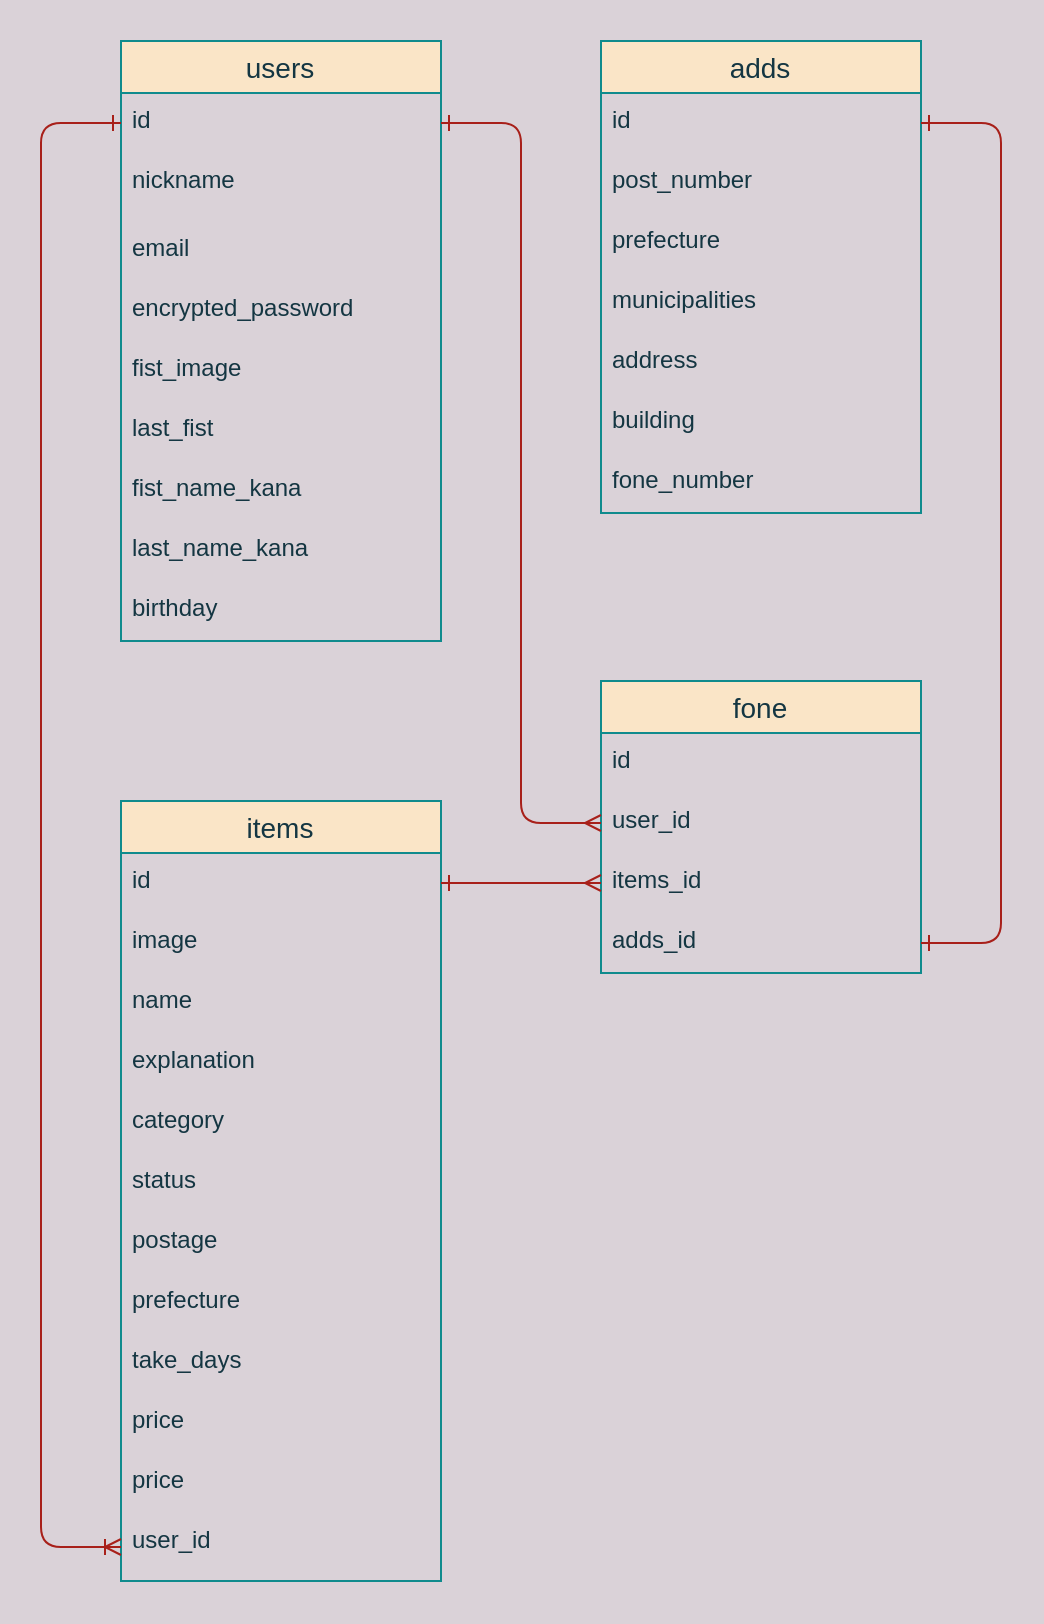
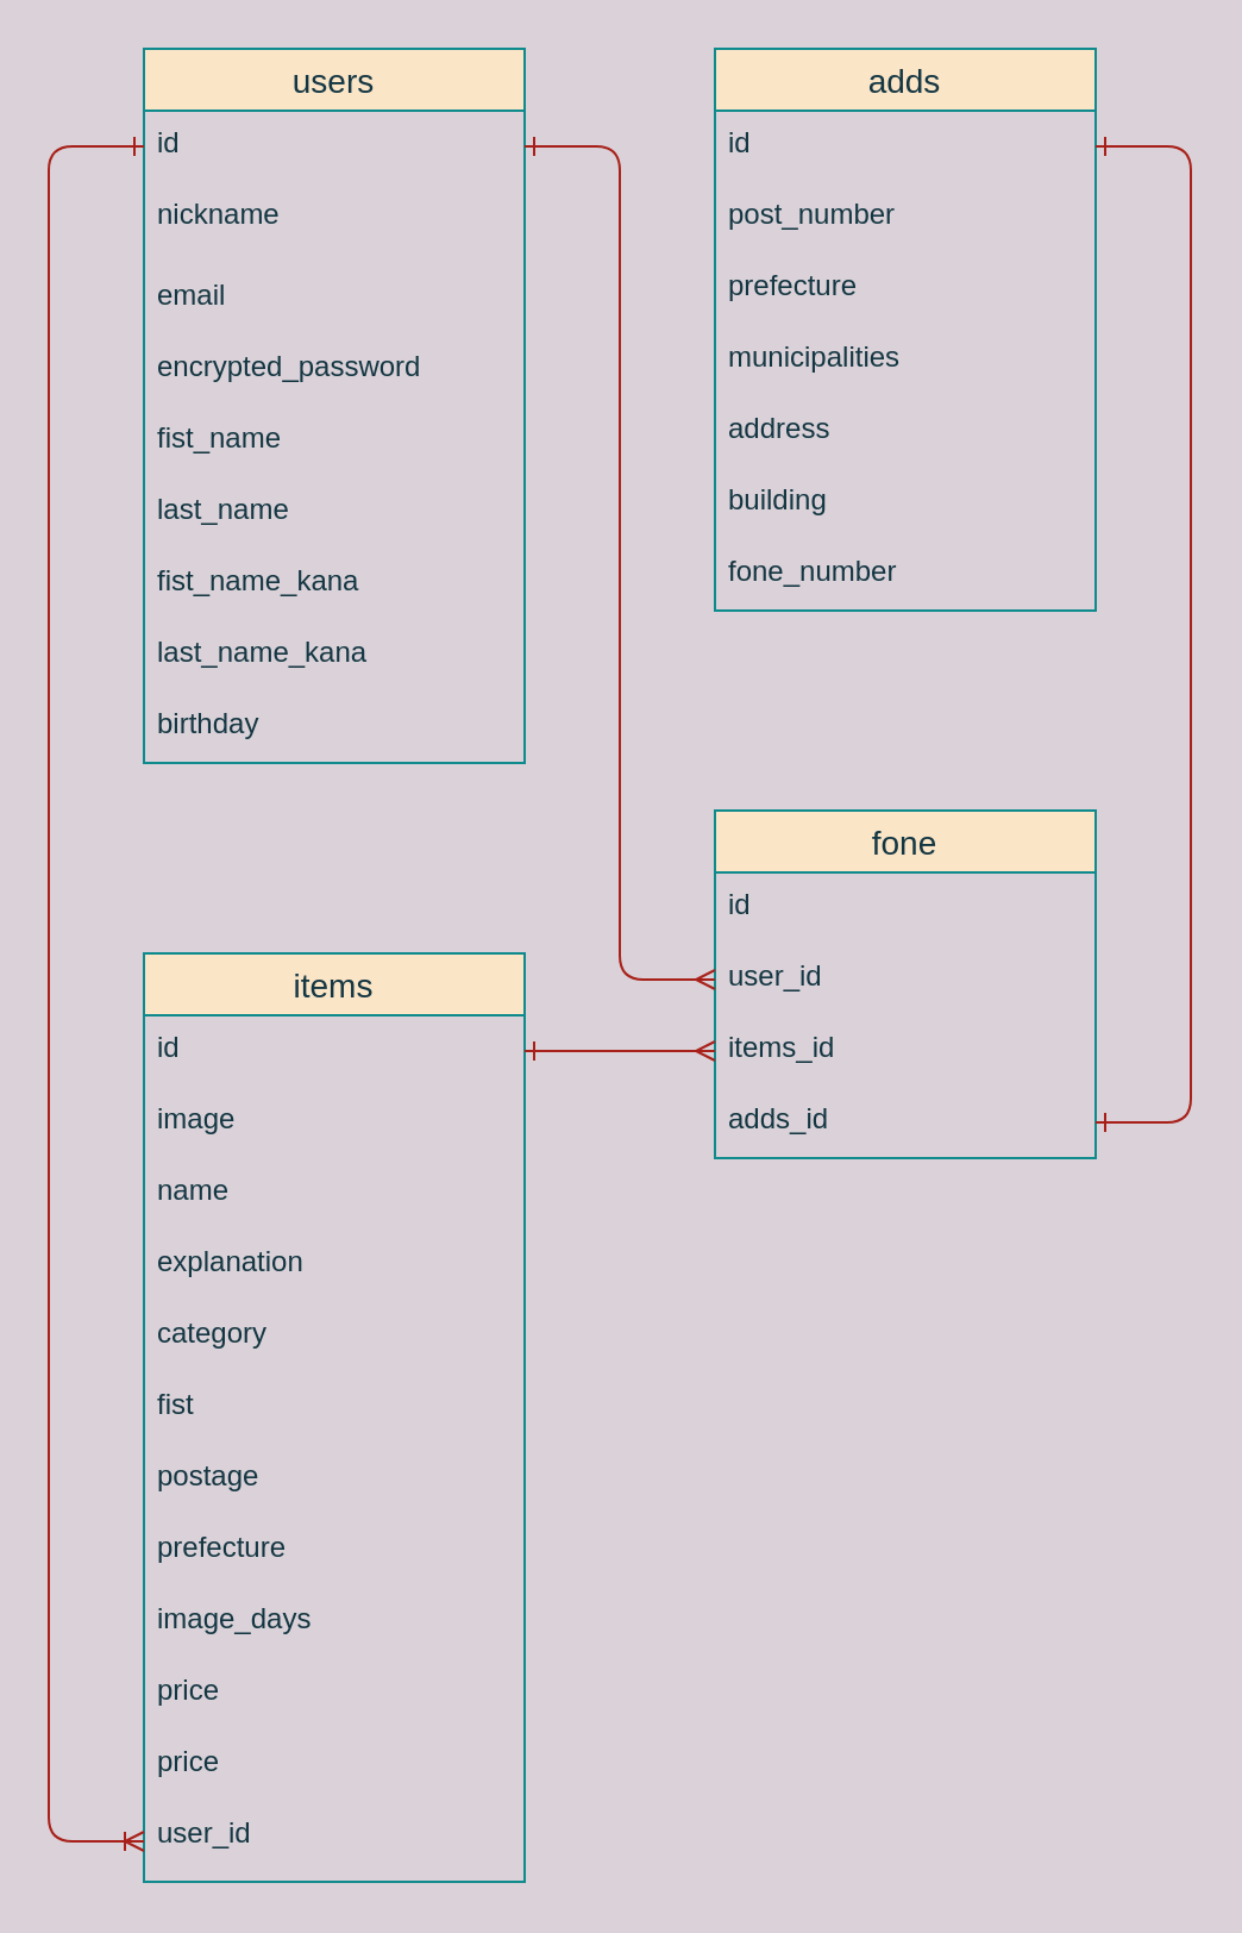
  <mxCell id="0" />
  <mxCell id="1" parent="0" />
  <mxCell id="2" value="users" style="swimlane;fontStyle=0;childLayout=stackLayout;horizontal=1;startSize=26;horizontalStack=0;resizeParent=1;resizeParentMax=0;resizeLast=0;collapsible=1;marginBottom=0;align=center;fontSize=14;fillColor=#FAE5C7;strokeColor=#0F8B8D;fontColor=#143642;" vertex="1" parent="1"><mxGeometry x="60" y="20" width="160" height="300" as="geometry" /></mxCell>
  <mxCell id="3" value="id" style="text;strokeColor=none;fillColor=none;spacingLeft=4;spacingRight=4;overflow=hidden;rotatable=0;points=[[0,0.5],[1,0.5]];portConstraint=eastwest;fontSize=12;fontColor=#143642;" vertex="1" parent="2"><mxGeometry y="26" width="160" height="30" as="geometry" /></mxCell>
  <mxCell id="4" value="nickname" style="text;strokeColor=none;fillColor=none;spacingLeft=4;spacingRight=4;overflow=hidden;rotatable=0;points=[[0,0.5],[1,0.5]];portConstraint=eastwest;fontSize=12;fontColor=#143642;" vertex="1" parent="2"><mxGeometry y="56" width="160" height="34" as="geometry" /></mxCell>
  <mxCell id="5" value="email" style="text;strokeColor=none;fillColor=none;spacingLeft=4;spacingRight=4;overflow=hidden;rotatable=0;points=[[0,0.5],[1,0.5]];portConstraint=eastwest;fontSize=12;fontColor=#143642;" vertex="1" parent="2"><mxGeometry y="90" width="160" height="30" as="geometry" /></mxCell>
  <mxCell id="6" value="encrypted_password" style="text;strokeColor=none;fillColor=none;spacingLeft=4;spacingRight=4;overflow=hidden;rotatable=0;points=[[0,0.5],[1,0.5]];portConstraint=eastwest;fontSize=12;fontColor=#143642;" vertex="1" parent="2"><mxGeometry y="120" width="160" height="30" as="geometry" /></mxCell>
- <mxCell id="7" value="fist_image" style="text;strokeColor=none;fillColor=none;spacingLeft=4;spacingRight=4;overflow=hidden;rotatable=0;points=[[0,0.5],[1,0.5]];portConstraint=eastwest;fontSize=12;fontColor=#143642;" vertex="1" parent="2"><mxGeometry y="150" width="160" height="30" as="geometry" /></mxCell>
- <mxCell id="8" value="last_fist" style="text;strokeColor=none;fillColor=none;spacingLeft=4;spacingRight=4;overflow=hidden;rotatable=0;points=[[0,0.5],[1,0.5]];portConstraint=eastwest;fontSize=12;fontColor=#143642;" vertex="1" parent="2"><mxGeometry y="180" width="160" height="30" as="geometry" /></mxCell>
+ <mxCell id="7" value="fist_name" style="text;strokeColor=none;fillColor=none;spacingLeft=4;spacingRight=4;overflow=hidden;rotatable=0;points=[[0,0.5],[1,0.5]];portConstraint=eastwest;fontSize=12;fontColor=#143642;" vertex="1" parent="2"><mxGeometry y="150" width="160" height="30" as="geometry" /></mxCell>
+ <mxCell id="8" value="last_name" style="text;strokeColor=none;fillColor=none;spacingLeft=4;spacingRight=4;overflow=hidden;rotatable=0;points=[[0,0.5],[1,0.5]];portConstraint=eastwest;fontSize=12;fontColor=#143642;" vertex="1" parent="2"><mxGeometry y="180" width="160" height="30" as="geometry" /></mxCell>
  <mxCell id="9" value="fist_name_kana" style="text;strokeColor=none;fillColor=none;spacingLeft=4;spacingRight=4;overflow=hidden;rotatable=0;points=[[0,0.5],[1,0.5]];portConstraint=eastwest;fontSize=12;fontColor=#143642;" vertex="1" parent="2"><mxGeometry y="210" width="160" height="30" as="geometry" /></mxCell>
  <mxCell id="10" value="last_name_kana" style="text;strokeColor=none;fillColor=none;spacingLeft=4;spacingRight=4;overflow=hidden;rotatable=0;points=[[0,0.5],[1,0.5]];portConstraint=eastwest;fontSize=12;fontColor=#143642;" vertex="1" parent="2"><mxGeometry y="240" width="160" height="30" as="geometry" /></mxCell>
  <mxCell id="11" value="birthday" style="text;strokeColor=none;fillColor=none;spacingLeft=4;spacingRight=4;overflow=hidden;rotatable=0;points=[[0,0.5],[1,0.5]];portConstraint=eastwest;fontSize=12;fontColor=#143642;" vertex="1" parent="2"><mxGeometry y="270" width="160" height="30" as="geometry" /></mxCell>
  <mxCell id="12" value="items" style="swimlane;fontStyle=0;childLayout=stackLayout;horizontal=1;startSize=26;horizontalStack=0;resizeParent=1;resizeParentMax=0;resizeLast=0;collapsible=1;marginBottom=0;align=center;fontSize=14;fillColor=#FAE5C7;strokeColor=#0F8B8D;fontColor=#143642;" vertex="1" parent="1"><mxGeometry x="60" y="400" width="160" height="390" as="geometry" /></mxCell>
  <mxCell id="13" value="id" style="text;strokeColor=none;fillColor=none;spacingLeft=4;spacingRight=4;overflow=hidden;rotatable=0;points=[[0,0.5],[1,0.5]];portConstraint=eastwest;fontSize=12;fontColor=#143642;" vertex="1" parent="12"><mxGeometry y="26" width="160" height="30" as="geometry" /></mxCell>
  <mxCell id="14" value="image" style="text;strokeColor=none;fillColor=none;spacingLeft=4;spacingRight=4;overflow=hidden;rotatable=0;points=[[0,0.5],[1,0.5]];portConstraint=eastwest;fontSize=12;fontColor=#143642;" vertex="1" parent="12"><mxGeometry y="56" width="160" height="30" as="geometry" /></mxCell>
  <mxCell id="15" value="name" style="text;strokeColor=none;fillColor=none;spacingLeft=4;spacingRight=4;overflow=hidden;rotatable=0;points=[[0,0.5],[1,0.5]];portConstraint=eastwest;fontSize=12;fontColor=#143642;" vertex="1" parent="12"><mxGeometry y="86" width="160" height="30" as="geometry" /></mxCell>
  <mxCell id="16" value="explanation" style="text;strokeColor=none;fillColor=none;spacingLeft=4;spacingRight=4;overflow=hidden;rotatable=0;points=[[0,0.5],[1,0.5]];portConstraint=eastwest;fontSize=12;fontColor=#143642;" vertex="1" parent="12"><mxGeometry y="116" width="160" height="30" as="geometry" /></mxCell>
  <mxCell id="17" value="category" style="text;strokeColor=none;fillColor=none;spacingLeft=4;spacingRight=4;overflow=hidden;rotatable=0;points=[[0,0.5],[1,0.5]];portConstraint=eastwest;fontSize=12;fontColor=#143642;" vertex="1" parent="12"><mxGeometry y="146" width="160" height="30" as="geometry" /></mxCell>
- <mxCell id="18" value="status" style="text;strokeColor=none;fillColor=none;spacingLeft=4;spacingRight=4;overflow=hidden;rotatable=0;points=[[0,0.5],[1,0.5]];portConstraint=eastwest;fontSize=12;fontColor=#143642;" vertex="1" parent="12"><mxGeometry y="176" width="160" height="30" as="geometry" /></mxCell>
+ <mxCell id="18" value="fist" style="text;strokeColor=none;fillColor=none;spacingLeft=4;spacingRight=4;overflow=hidden;rotatable=0;points=[[0,0.5],[1,0.5]];portConstraint=eastwest;fontSize=12;fontColor=#143642;" vertex="1" parent="12"><mxGeometry y="176" width="160" height="30" as="geometry" /></mxCell>
  <mxCell id="19" value="postage" style="text;strokeColor=none;fillColor=none;spacingLeft=4;spacingRight=4;overflow=hidden;rotatable=0;points=[[0,0.5],[1,0.5]];portConstraint=eastwest;fontSize=12;fontColor=#143642;" vertex="1" parent="12"><mxGeometry y="206" width="160" height="30" as="geometry" /></mxCell>
  <mxCell id="20" value="prefecture" style="text;strokeColor=none;fillColor=none;spacingLeft=4;spacingRight=4;overflow=hidden;rotatable=0;points=[[0,0.5],[1,0.5]];portConstraint=eastwest;fontSize=12;fontColor=#143642;" vertex="1" parent="12"><mxGeometry y="236" width="160" height="30" as="geometry" /></mxCell>
- <mxCell id="21" value="take_days" style="text;strokeColor=none;fillColor=none;spacingLeft=4;spacingRight=4;overflow=hidden;rotatable=0;points=[[0,0.5],[1,0.5]];portConstraint=eastwest;fontSize=12;fontColor=#143642;" vertex="1" parent="12"><mxGeometry y="266" width="160" height="30" as="geometry" /></mxCell>
+ <mxCell id="21" value="image_days" style="text;strokeColor=none;fillColor=none;spacingLeft=4;spacingRight=4;overflow=hidden;rotatable=0;points=[[0,0.5],[1,0.5]];portConstraint=eastwest;fontSize=12;fontColor=#143642;" vertex="1" parent="12"><mxGeometry y="266" width="160" height="30" as="geometry" /></mxCell>
  <mxCell id="22" value="price" style="text;strokeColor=none;fillColor=none;spacingLeft=4;spacingRight=4;overflow=hidden;rotatable=0;points=[[0,0.5],[1,0.5]];portConstraint=eastwest;fontSize=12;fontColor=#143642;" vertex="1" parent="12"><mxGeometry y="296" width="160" height="30" as="geometry" /></mxCell>
  <mxCell id="23" value="price" style="text;strokeColor=none;fillColor=none;spacingLeft=4;spacingRight=4;overflow=hidden;rotatable=0;points=[[0,0.5],[1,0.5]];portConstraint=eastwest;fontSize=12;fontColor=#143642;" vertex="1" parent="12"><mxGeometry y="326" width="160" height="30" as="geometry" /></mxCell>
  <mxCell id="24" value="user_id" style="text;strokeColor=none;fillColor=none;spacingLeft=4;spacingRight=4;overflow=hidden;rotatable=0;points=[[0,0.5],[1,0.5]];portConstraint=eastwest;fontSize=12;fontColor=#143642;" vertex="1" parent="12"><mxGeometry y="356" width="160" height="34" as="geometry" /></mxCell>
  <mxCell id="25" value="fone" style="swimlane;fontStyle=0;childLayout=stackLayout;horizontal=1;startSize=26;horizontalStack=0;resizeParent=1;resizeParentMax=0;resizeLast=0;collapsible=1;marginBottom=0;align=center;fontSize=14;fillColor=#FAE5C7;strokeColor=#0F8B8D;fontColor=#143642;" vertex="1" parent="1"><mxGeometry x="300" y="340" width="160" height="146" as="geometry" /></mxCell>
  <mxCell id="26" value="id" style="text;strokeColor=none;fillColor=none;spacingLeft=4;spacingRight=4;overflow=hidden;rotatable=0;points=[[0,0.5],[1,0.5]];portConstraint=eastwest;fontSize=12;fontColor=#143642;" vertex="1" parent="25"><mxGeometry y="26" width="160" height="30" as="geometry" /></mxCell>
  <mxCell id="27" value="user_id&#10;" style="text;strokeColor=none;fillColor=none;spacingLeft=4;spacingRight=4;overflow=hidden;rotatable=0;points=[[0,0.5],[1,0.5]];portConstraint=eastwest;fontSize=12;fontColor=#143642;" vertex="1" parent="25"><mxGeometry y="56" width="160" height="30" as="geometry" /></mxCell>
  <mxCell id="28" value="items_id&#10;" style="text;strokeColor=none;fillColor=none;spacingLeft=4;spacingRight=4;overflow=hidden;rotatable=0;points=[[0,0.5],[1,0.5]];portConstraint=eastwest;fontSize=12;fontColor=#143642;" vertex="1" parent="25"><mxGeometry y="86" width="160" height="30" as="geometry" /></mxCell>
  <mxCell id="29" value="adds_id" style="text;strokeColor=none;fillColor=none;spacingLeft=4;spacingRight=4;overflow=hidden;rotatable=0;points=[[0,0.5],[1,0.5]];portConstraint=eastwest;fontSize=12;fontColor=#143642;" vertex="1" parent="25"><mxGeometry y="116" width="160" height="30" as="geometry" /></mxCell>
  <mxCell id="30" style="edgeStyle=orthogonalEdgeStyle;orthogonalLoop=1;jettySize=auto;html=1;exitX=0;exitY=0.5;exitDx=0;exitDy=0;entryX=0;entryY=0.5;entryDx=0;entryDy=0;startArrow=ERone;startFill=0;endArrow=ERoneToMany;endFill=0;strokeColor=#A8201A;fontColor=#143642;labelBackgroundColor=#DAD2D8;" edge="1" parent="1" source="3" target="24"><mxGeometry relative="1" as="geometry"><Array as="points"><mxPoint x="20" y="61" /><mxPoint x="20" y="773" /></Array></mxGeometry></mxCell>
  <mxCell id="31" value="adds" style="swimlane;fontStyle=0;childLayout=stackLayout;horizontal=1;startSize=26;horizontalStack=0;resizeParent=1;resizeParentMax=0;resizeLast=0;collapsible=1;marginBottom=0;align=center;fontSize=14;fillColor=#FAE5C7;strokeColor=#0F8B8D;fontColor=#143642;" vertex="1" parent="1"><mxGeometry x="300" y="20" width="160" height="236" as="geometry" /></mxCell>
  <mxCell id="32" value="id" style="text;strokeColor=none;fillColor=none;spacingLeft=4;spacingRight=4;overflow=hidden;rotatable=0;points=[[0,0.5],[1,0.5]];portConstraint=eastwest;fontSize=12;fontColor=#143642;" vertex="1" parent="31"><mxGeometry y="26" width="160" height="30" as="geometry" /></mxCell>
  <mxCell id="33" value="post_number" style="text;strokeColor=none;fillColor=none;spacingLeft=4;spacingRight=4;overflow=hidden;rotatable=0;points=[[0,0.5],[1,0.5]];portConstraint=eastwest;fontSize=12;fontColor=#143642;" vertex="1" parent="31"><mxGeometry y="56" width="160" height="30" as="geometry" /></mxCell>
  <mxCell id="34" value="prefecture" style="text;strokeColor=none;fillColor=none;spacingLeft=4;spacingRight=4;overflow=hidden;rotatable=0;points=[[0,0.5],[1,0.5]];portConstraint=eastwest;fontSize=12;fontColor=#143642;" vertex="1" parent="31"><mxGeometry y="86" width="160" height="30" as="geometry" /></mxCell>
  <mxCell id="35" value="municipalities" style="text;strokeColor=none;fillColor=none;spacingLeft=4;spacingRight=4;overflow=hidden;rotatable=0;points=[[0,0.5],[1,0.5]];portConstraint=eastwest;fontSize=12;fontColor=#143642;" vertex="1" parent="31"><mxGeometry y="116" width="160" height="30" as="geometry" /></mxCell>
  <mxCell id="36" value="address" style="text;strokeColor=none;fillColor=none;spacingLeft=4;spacingRight=4;overflow=hidden;rotatable=0;points=[[0,0.5],[1,0.5]];portConstraint=eastwest;fontSize=12;fontColor=#143642;" vertex="1" parent="31"><mxGeometry y="146" width="160" height="30" as="geometry" /></mxCell>
  <mxCell id="37" value="building" style="text;strokeColor=none;fillColor=none;spacingLeft=4;spacingRight=4;overflow=hidden;rotatable=0;points=[[0,0.5],[1,0.5]];portConstraint=eastwest;fontSize=12;fontColor=#143642;" vertex="1" parent="31"><mxGeometry y="176" width="160" height="30" as="geometry" /></mxCell>
  <mxCell id="38" value="fone_number" style="text;strokeColor=none;fillColor=none;spacingLeft=4;spacingRight=4;overflow=hidden;rotatable=0;points=[[0,0.5],[1,0.5]];portConstraint=eastwest;fontSize=12;fontColor=#143642;" vertex="1" parent="31"><mxGeometry y="206" width="160" height="30" as="geometry" /></mxCell>
  <mxCell id="39" style="edgeStyle=orthogonalEdgeStyle;orthogonalLoop=1;jettySize=auto;html=1;exitX=1;exitY=0.5;exitDx=0;exitDy=0;entryX=0;entryY=0.5;entryDx=0;entryDy=0;startArrow=ERone;startFill=0;endArrow=ERmany;endFill=0;strokeColor=#A8201A;fontColor=#143642;labelBackgroundColor=#DAD2D8;" edge="1" parent="1" source="13" target="28"><mxGeometry relative="1" as="geometry" /></mxCell>
  <mxCell id="40" style="edgeStyle=orthogonalEdgeStyle;orthogonalLoop=1;jettySize=auto;html=1;exitX=1;exitY=0.5;exitDx=0;exitDy=0;entryX=0;entryY=0.5;entryDx=0;entryDy=0;startArrow=ERone;startFill=0;endArrow=ERmany;endFill=0;strokeColor=#A8201A;fontColor=#143642;labelBackgroundColor=#DAD2D8;" edge="1" parent="1" source="3" target="27"><mxGeometry relative="1" as="geometry" /></mxCell>
  <mxCell id="41" style="edgeStyle=orthogonalEdgeStyle;orthogonalLoop=1;jettySize=auto;html=1;exitX=1;exitY=0.5;exitDx=0;exitDy=0;entryX=1;entryY=0.5;entryDx=0;entryDy=0;startArrow=ERone;startFill=0;endArrow=ERone;endFill=0;strokeColor=#A8201A;fontColor=#143642;labelBackgroundColor=#DAD2D8;" edge="1" parent="1" source="32" target="29"><mxGeometry relative="1" as="geometry"><Array as="points"><mxPoint x="500" y="61" /><mxPoint x="500" y="471" /></Array></mxGeometry></mxCell>
